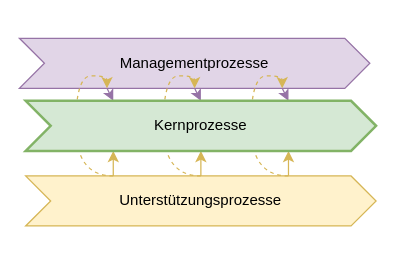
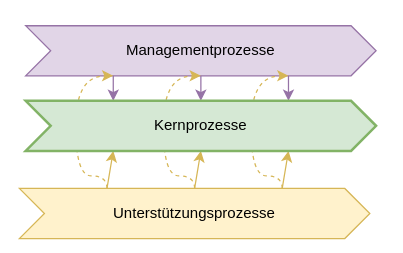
  <mxCell id="0" />
  <mxCell id="1" parent="0" />
- <mxCell id="2" value="Managementprozesse" style="shape=step;perimeter=stepPerimeter;whiteSpace=wrap;html=1;fixedSize=1;fillColor=#e1d5e7;strokeColor=#9673a6;" parent="1" vertex="1"><mxGeometry x="15" y="30" width="280" height="40" as="geometry" /></mxCell>
- <mxCell id="3" value="Unterstützungsprozesse" style="shape=step;perimeter=stepPerimeter;whiteSpace=wrap;html=1;fixedSize=1;fillColor=#fff2cc;strokeColor=#d6b656;" parent="1" vertex="1"><mxGeometry x="20" y="140" width="280" height="40" as="geometry" /></mxCell>
+ <mxCell id="2" value="Managementprozesse" style="shape=step;perimeter=stepPerimeter;whiteSpace=wrap;html=1;fixedSize=1;fillColor=#e1d5e7;strokeColor=#9673a6;" parent="1" vertex="1"><mxGeometry x="20" y="20" width="280" height="40" as="geometry" /></mxCell>
+ <mxCell id="3" value="Unterstützungsprozesse" style="shape=step;perimeter=stepPerimeter;whiteSpace=wrap;html=1;fixedSize=1;fillColor=#fff2cc;strokeColor=#d6b656;" parent="1" vertex="1"><mxGeometry x="15" y="150" width="280" height="40" as="geometry" /></mxCell>
  <mxCell id="4" value="" style="endArrow=classic;html=1;exitX=0.25;exitY=1;exitDx=0;exitDy=0;entryX=0.25;entryY=0;entryDx=0;entryDy=0;fillColor=#e1d5e7;strokeColor=#9673a6;" parent="1" source="2" target="13" edge="1"><mxGeometry width="50" height="50" relative="1" as="geometry"><mxPoint x="390" y="10" as="sourcePoint" /><mxPoint x="440" y="-40" as="targetPoint" /></mxGeometry></mxCell>
  <mxCell id="5" value="" style="endArrow=classic;html=1;exitX=0.5;exitY=1;exitDx=0;exitDy=0;entryX=0.5;entryY=0;entryDx=0;entryDy=0;fillColor=#e1d5e7;strokeColor=#9673a6;" parent="1" source="2" target="13" edge="1"><mxGeometry width="50" height="50" relative="1" as="geometry"><mxPoint x="410" y="70" as="sourcePoint" /><mxPoint x="460" y="20" as="targetPoint" /></mxGeometry></mxCell>
  <mxCell id="6" value="" style="endArrow=classic;html=1;exitX=0.75;exitY=1;exitDx=0;exitDy=0;entryX=0.75;entryY=0;entryDx=0;entryDy=0;fillColor=#e1d5e7;strokeColor=#9673a6;" parent="1" source="2" target="13" edge="1"><mxGeometry width="50" height="50" relative="1" as="geometry"><mxPoint x="380" y="80" as="sourcePoint" /><mxPoint x="430" y="30" as="targetPoint" /></mxGeometry></mxCell>
  <mxCell id="7" value="" style="endArrow=classic;html=1;entryX=0.25;entryY=1;entryDx=0;entryDy=0;exitX=0.25;exitY=0;exitDx=0;exitDy=0;fillColor=#fff2cc;strokeColor=#d6b656;" parent="1" source="3" target="13" edge="1"><mxGeometry width="50" height="50" relative="1" as="geometry"><mxPoint x="-30" y="300" as="sourcePoint" /><mxPoint x="20" y="250" as="targetPoint" /></mxGeometry></mxCell>
  <mxCell id="8" value="" style="endArrow=classic;html=1;entryX=0.5;entryY=1;entryDx=0;entryDy=0;exitX=0.5;exitY=0;exitDx=0;exitDy=0;fillColor=#fff2cc;strokeColor=#d6b656;" parent="1" source="3" target="13" edge="1"><mxGeometry width="50" height="50" relative="1" as="geometry"><mxPoint x="120" y="320" as="sourcePoint" /><mxPoint x="170" y="270" as="targetPoint" /></mxGeometry></mxCell>
  <mxCell id="9" value="" style="endArrow=classic;html=1;exitX=0.75;exitY=0;exitDx=0;exitDy=0;entryX=0.75;entryY=1;entryDx=0;entryDy=0;fillColor=#fff2cc;strokeColor=#d6b656;" parent="1" source="3" target="13" edge="1"><mxGeometry width="50" height="50" relative="1" as="geometry"><mxPoint x="280" y="320" as="sourcePoint" /><mxPoint x="390" y="150" as="targetPoint" /></mxGeometry></mxCell>
  <mxCell id="10" value="" style="endArrow=classic;html=1;fillColor=#fff2cc;strokeColor=#d6b656;exitX=0.25;exitY=0;exitDx=0;exitDy=0;entryX=0.25;entryY=1;entryDx=0;entryDy=0;edgeStyle=orthogonalEdgeStyle;curved=1;dashed=1;" parent="1" source="3" target="2" edge="1"><mxGeometry width="50" height="50" relative="1" as="geometry"><mxPoint x="-30" y="130" as="sourcePoint" /><mxPoint x="20" y="80" as="targetPoint" /><Array as="points"><mxPoint x="60" y="140" /><mxPoint x="60" y="60" /></Array></mxGeometry></mxCell>
  <mxCell id="11" value="" style="endArrow=classic;html=1;dashed=1;exitX=0.5;exitY=0;exitDx=0;exitDy=0;fillColor=#fff2cc;strokeColor=#d6b656;entryX=0.5;entryY=1;entryDx=0;entryDy=0;edgeStyle=orthogonalEdgeStyle;curved=1;" parent="1" source="3" target="2" edge="1"><mxGeometry width="50" height="50" relative="1" as="geometry"><mxPoint x="140" y="270" as="sourcePoint" /><mxPoint x="190" y="220" as="targetPoint" /><Array as="points"><mxPoint x="130" y="140" /><mxPoint x="130" y="60" /></Array></mxGeometry></mxCell>
  <mxCell id="12" value="" style="endArrow=classic;html=1;dashed=1;exitX=0.75;exitY=0;exitDx=0;exitDy=0;fillColor=#fff2cc;strokeColor=#d6b656;entryX=0.75;entryY=1;entryDx=0;entryDy=0;edgeStyle=orthogonalEdgeStyle;curved=1;" parent="1" source="3" target="2" edge="1"><mxGeometry width="50" height="50" relative="1" as="geometry"><mxPoint x="270" y="240" as="sourcePoint" /><mxPoint x="320" y="190" as="targetPoint" /><Array as="points"><mxPoint x="200" y="140" /><mxPoint x="200" y="60" /></Array></mxGeometry></mxCell>
  <mxCell id="13" value="Kernprozesse" style="shape=step;perimeter=stepPerimeter;whiteSpace=wrap;html=1;fixedSize=1;fillColor=#d5e8d4;strokeColor=#82b366;strokeWidth=2;" parent="1" vertex="1"><mxGeometry x="20" y="80" width="280" height="40" as="geometry" /></mxCell>
